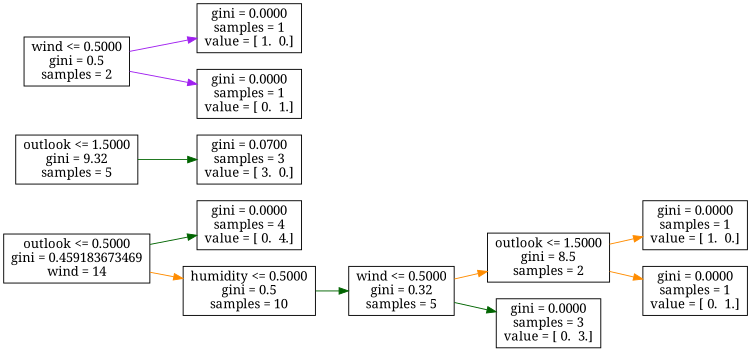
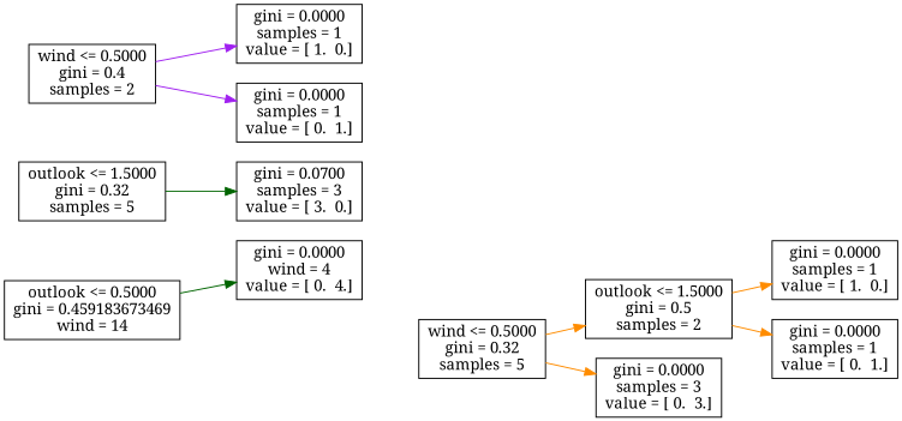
  digraph {
    fontname="Noto Serif"
    rankdir=LR
    node [fontname="Noto Serif" shape=box]
    edge [color=darkgreen fontname="Noto Serif"]
    n1 [label="outlook <= 0.5000\ngini = 0.459183673469\nwind = 14"]
-   n2 [label="gini = 0.0000\nsamples = 4\nvalue = [ 0.  4.]"]
-   n3 [label="humidity <= 0.5000\ngini = 0.5\nsamples = 10"]
+   n2 [label="gini = 0.0000\nwind = 4\nvalue = [ 0.  4.]"]
    n4 [label="wind <= 0.5000\ngini = 0.32\nsamples = 5"]
-   n5 [label="outlook <= 1.5000\ngini = 9.32\nsamples = 5"]
+   n5 [label="outlook <= 1.5000\ngini = 0.32\nsamples = 5"]
    n6 [label="gini = 0.0700\nsamples = 3\nvalue = [ 3.  0.]"]
-   n7 [label="outlook <= 1.5000\ngini = 8.5\nsamples = 2"]
+   n7 [label="outlook <= 1.5000\ngini = 0.5\nsamples = 2"]
    n8 [label="gini = 0.0000\nsamples = 3\nvalue = [ 0.  3.]"]
-   n9 [label="wind <= 0.5000\ngini = 0.5\nsamples = 2"]
+   n9 [label="wind <= 0.5000\ngini = 0.4\nsamples = 2"]
    n10 [label="gini = 0.0000\nsamples = 1\nvalue = [ 1.  0.]"]
    n11 [label="gini = 0.0000\nsamples = 1\nvalue = [ 0.  1.]"]
    n12 [label="gini = 0.0000\nsamples = 1\nvalue = [ 1.  0.]"]
    n13 [label="gini = 0.0000\nsamples = 1\nvalue = [ 0.  1.]"]
    n1 -> n2
-   n1 -> n3 [color=darkorange]
-   n3 -> n4
    n4 -> n7 [color=darkorange]
-   n4 -> n8
+   n4 -> n8 [color=darkorange]
    n5 -> n6
    n7 -> n12 [color=darkorange]
    n7 -> n13 [color=darkorange]
    n9 -> n10 [color=purple]
    n9 -> n11 [color=purple]
  }
